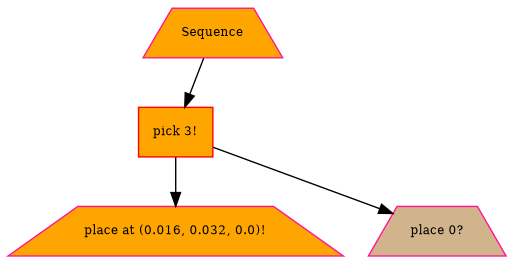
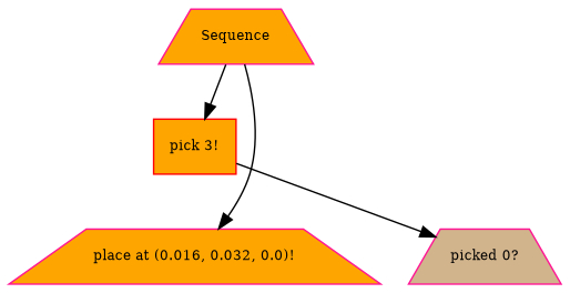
  digraph {
    fontname="times-roman"
    ordering=out
    node [color=deeppink fillcolor=orange fontcolor=black fontname="times-roman" fontsize=9 shape=trapezium style=filled]
    edge [fontname="times-roman"]
    n1 [label=Sequence]
    n2 [color=red label="pick 3!" shape=box]
    n3 [label="place at (0.016, 0.032, 0.0)!"]
-   n4 [fillcolor=tan label="place 0?"]
+   n4 [fillcolor=tan label="picked 0?"]
    n1 -> n2
-   n2 -> n3
+   n1 -> n3
    n2 -> n4
  }
